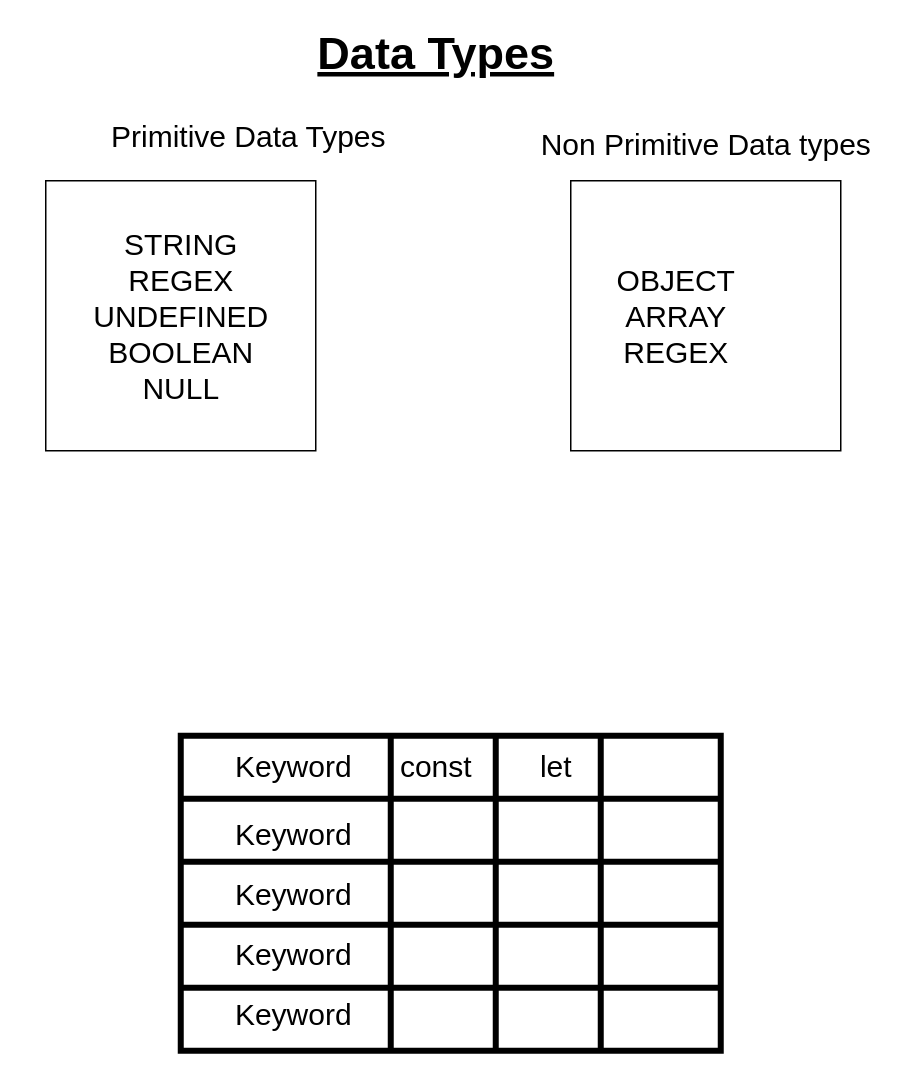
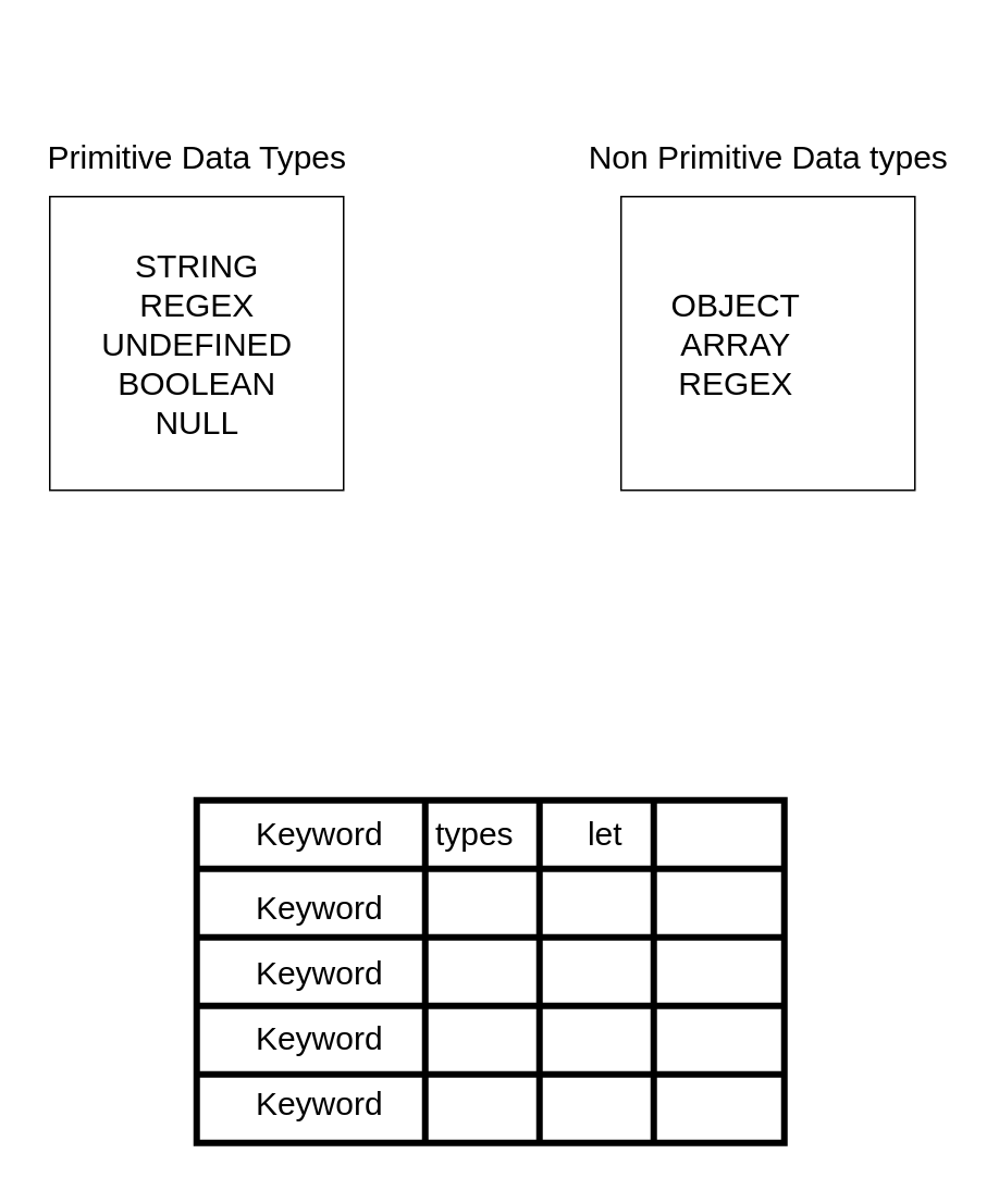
  <mxCell id="0" />
  <mxCell id="1" parent="0" />
  <mxCell id="2" value="&amp;nbsp;" style="whiteSpace=wrap;html=1;aspect=fixed;" parent="1" vertex="1"><mxGeometry x="30" y="120" width="180" height="180" as="geometry" /></mxCell>
  <mxCell id="3" value="" style="whiteSpace=wrap;html=1;aspect=fixed;" parent="1" vertex="1"><mxGeometry x="380" y="120" width="180" height="180" as="geometry" /></mxCell>
- <mxCell id="4" value="&lt;font style=&quot;font-size: 20px&quot;&gt;Primitive Data Types&lt;/font&gt;" style="text;html=1;resizable=0;autosize=1;align=center;verticalAlign=middle;points=[];fillColor=none;strokeColor=none;rounded=0;" parent="1" vertex="1"><mxGeometry x="65" y="80" width="200" height="20" as="geometry" /></mxCell>
+ <mxCell id="4" value="&lt;font style=&quot;font-size: 20px&quot;&gt;Primitive Data Types&lt;/font&gt;" style="text;html=1;resizable=0;autosize=1;align=center;verticalAlign=middle;points=[];fillColor=none;strokeColor=none;rounded=0;" parent="1" vertex="1"><mxGeometry x="20" y="85" width="200" height="20" as="geometry" /></mxCell>
  <mxCell id="5" value="Non Primitive Data types" style="text;html=1;resizable=0;autosize=1;align=center;verticalAlign=middle;points=[];fillColor=none;strokeColor=none;rounded=0;fontSize=20;" parent="1" vertex="1"><mxGeometry x="350" y="80" width="240" height="30" as="geometry" /></mxCell>
- <mxCell id="6" value="&lt;font style=&quot;font-size: 30px&quot;&gt;&lt;b&gt;&lt;u&gt;Data Types&lt;/u&gt;&lt;/b&gt;&lt;/font&gt;" style="text;html=1;resizable=0;autosize=1;align=center;verticalAlign=middle;points=[];fillColor=none;strokeColor=none;rounded=0;fontSize=20;" parent="1" vertex="1"><mxGeometry x="205" y="20" width="170" height="30" as="geometry" /></mxCell>
  <mxCell id="7" value="&lt;font style=&quot;font-size: 20px&quot;&gt;STRING&lt;br&gt;REGEX&lt;br&gt;UNDEFINED&lt;br&gt;BOOLEAN&lt;br&gt;NULL&lt;br&gt;&lt;/font&gt;" style="text;html=1;resizable=0;autosize=1;align=center;verticalAlign=middle;points=[];fillColor=none;strokeColor=none;rounded=0;strokeWidth=4;" vertex="1" parent="1"><mxGeometry x="55" y="165" width="130" height="90" as="geometry" /></mxCell>
  <mxCell id="8" value="&lt;font style=&quot;font-size: 20px&quot;&gt;OBJECT&lt;br&gt;ARRAY&lt;br&gt;REGEX&lt;br&gt;&lt;/font&gt;" style="text;html=1;resizable=0;autosize=1;align=center;verticalAlign=middle;points=[];fillColor=none;strokeColor=none;rounded=0;strokeWidth=4;" vertex="1" parent="1"><mxGeometry x="405" y="180" width="90" height="60" as="geometry" /></mxCell>
  <mxCell id="9" value="" style="shape=table;startSize=0;container=1;collapsible=0;childLayout=tableLayout;fontSize=20;strokeWidth=4;" vertex="1" parent="1"><mxGeometry x="120" y="490" width="360" height="210" as="geometry" /></mxCell>
  <mxCell id="10" value="" style="shape=partialRectangle;collapsible=0;dropTarget=0;pointerEvents=0;fillColor=none;top=0;left=0;bottom=0;right=0;points=[[0,0.5],[1,0.5]];portConstraint=eastwest;fontSize=20;strokeWidth=4;" vertex="1" parent="9"><mxGeometry width="360" height="42" as="geometry" /></mxCell>
  <mxCell id="11" value="" style="shape=partialRectangle;html=1;whiteSpace=wrap;connectable=0;overflow=hidden;fillColor=none;top=0;left=0;bottom=0;right=0;pointerEvents=1;fontSize=20;strokeWidth=4;" vertex="1" parent="10"><mxGeometry width="140" height="42" as="geometry"><mxRectangle width="140" height="42" as="alternateBounds" /></mxGeometry></mxCell>
  <mxCell id="12" value="" style="shape=partialRectangle;html=1;whiteSpace=wrap;connectable=0;overflow=hidden;fillColor=none;top=0;left=0;bottom=0;right=0;pointerEvents=1;fontSize=20;strokeWidth=4;" vertex="1" parent="10"><mxGeometry x="140" width="70" height="42" as="geometry"><mxRectangle width="70" height="42" as="alternateBounds" /></mxGeometry></mxCell>
  <mxCell id="13" value="" style="shape=partialRectangle;html=1;whiteSpace=wrap;connectable=0;overflow=hidden;fillColor=none;top=0;left=0;bottom=0;right=0;pointerEvents=1;fontSize=20;strokeWidth=4;" vertex="1" parent="10"><mxGeometry x="210" width="70" height="42" as="geometry"><mxRectangle width="70" height="42" as="alternateBounds" /></mxGeometry></mxCell>
  <mxCell id="14" value="" style="shape=partialRectangle;html=1;whiteSpace=wrap;connectable=0;overflow=hidden;fillColor=none;top=0;left=0;bottom=0;right=0;pointerEvents=1;fontSize=20;strokeWidth=4;" vertex="1" parent="10"><mxGeometry x="280" width="80" height="42" as="geometry"><mxRectangle width="80" height="42" as="alternateBounds" /></mxGeometry></mxCell>
  <mxCell id="15" value="" style="shape=partialRectangle;collapsible=0;dropTarget=0;pointerEvents=0;fillColor=none;top=0;left=0;bottom=0;right=0;points=[[0,0.5],[1,0.5]];portConstraint=eastwest;fontSize=20;strokeWidth=4;" vertex="1" parent="9"><mxGeometry y="42" width="360" height="42" as="geometry" /></mxCell>
  <mxCell id="16" value="" style="shape=partialRectangle;html=1;whiteSpace=wrap;connectable=0;overflow=hidden;fillColor=none;top=0;left=0;bottom=0;right=0;pointerEvents=1;fontSize=20;strokeWidth=4;" vertex="1" parent="15"><mxGeometry width="140" height="42" as="geometry"><mxRectangle width="140" height="42" as="alternateBounds" /></mxGeometry></mxCell>
  <mxCell id="17" value="" style="shape=partialRectangle;html=1;whiteSpace=wrap;connectable=0;overflow=hidden;fillColor=none;top=0;left=0;bottom=0;right=0;pointerEvents=1;fontSize=20;strokeWidth=4;" vertex="1" parent="15"><mxGeometry x="140" width="70" height="42" as="geometry"><mxRectangle width="70" height="42" as="alternateBounds" /></mxGeometry></mxCell>
  <mxCell id="18" value="" style="shape=partialRectangle;html=1;whiteSpace=wrap;connectable=0;overflow=hidden;fillColor=none;top=0;left=0;bottom=0;right=0;pointerEvents=1;fontSize=20;strokeWidth=4;" vertex="1" parent="15"><mxGeometry x="210" width="70" height="42" as="geometry"><mxRectangle width="70" height="42" as="alternateBounds" /></mxGeometry></mxCell>
  <mxCell id="19" value="" style="shape=partialRectangle;html=1;whiteSpace=wrap;connectable=0;overflow=hidden;fillColor=none;top=0;left=0;bottom=0;right=0;pointerEvents=1;fontSize=20;strokeWidth=4;" vertex="1" parent="15"><mxGeometry x="280" width="80" height="42" as="geometry"><mxRectangle width="80" height="42" as="alternateBounds" /></mxGeometry></mxCell>
  <mxCell id="20" value="" style="shape=partialRectangle;collapsible=0;dropTarget=0;pointerEvents=0;fillColor=none;top=0;left=0;bottom=0;right=0;points=[[0,0.5],[1,0.5]];portConstraint=eastwest;fontSize=20;strokeWidth=4;" vertex="1" parent="9"><mxGeometry y="84" width="360" height="42" as="geometry" /></mxCell>
  <mxCell id="21" value="" style="shape=partialRectangle;html=1;whiteSpace=wrap;connectable=0;overflow=hidden;fillColor=none;top=0;left=0;bottom=0;right=0;pointerEvents=1;fontSize=20;strokeWidth=4;" vertex="1" parent="20"><mxGeometry width="140" height="42" as="geometry"><mxRectangle width="140" height="42" as="alternateBounds" /></mxGeometry></mxCell>
  <mxCell id="22" value="" style="shape=partialRectangle;html=1;whiteSpace=wrap;connectable=0;overflow=hidden;fillColor=none;top=0;left=0;bottom=0;right=0;pointerEvents=1;fontSize=20;strokeWidth=4;" vertex="1" parent="20"><mxGeometry x="140" width="70" height="42" as="geometry"><mxRectangle width="70" height="42" as="alternateBounds" /></mxGeometry></mxCell>
  <mxCell id="23" value="" style="shape=partialRectangle;html=1;whiteSpace=wrap;connectable=0;overflow=hidden;fillColor=none;top=0;left=0;bottom=0;right=0;pointerEvents=1;fontSize=20;strokeWidth=4;" vertex="1" parent="20"><mxGeometry x="210" width="70" height="42" as="geometry"><mxRectangle width="70" height="42" as="alternateBounds" /></mxGeometry></mxCell>
  <mxCell id="24" value="" style="shape=partialRectangle;html=1;whiteSpace=wrap;connectable=0;overflow=hidden;fillColor=none;top=0;left=0;bottom=0;right=0;pointerEvents=1;fontSize=20;strokeWidth=4;" vertex="1" parent="20"><mxGeometry x="280" width="80" height="42" as="geometry"><mxRectangle width="80" height="42" as="alternateBounds" /></mxGeometry></mxCell>
  <mxCell id="25" value="" style="shape=partialRectangle;collapsible=0;dropTarget=0;pointerEvents=0;fillColor=none;top=0;left=0;bottom=0;right=0;points=[[0,0.5],[1,0.5]];portConstraint=eastwest;fontSize=20;strokeWidth=4;" vertex="1" parent="9"><mxGeometry y="126" width="360" height="42" as="geometry" /></mxCell>
  <mxCell id="26" value="" style="shape=partialRectangle;html=1;whiteSpace=wrap;connectable=0;overflow=hidden;fillColor=none;top=0;left=0;bottom=0;right=0;pointerEvents=1;fontSize=20;strokeWidth=4;" vertex="1" parent="25"><mxGeometry width="140" height="42" as="geometry"><mxRectangle width="140" height="42" as="alternateBounds" /></mxGeometry></mxCell>
  <mxCell id="27" value="" style="shape=partialRectangle;html=1;whiteSpace=wrap;connectable=0;overflow=hidden;fillColor=none;top=0;left=0;bottom=0;right=0;pointerEvents=1;fontSize=20;strokeWidth=4;" vertex="1" parent="25"><mxGeometry x="140" width="70" height="42" as="geometry"><mxRectangle width="70" height="42" as="alternateBounds" /></mxGeometry></mxCell>
  <mxCell id="28" value="" style="shape=partialRectangle;html=1;whiteSpace=wrap;connectable=0;overflow=hidden;fillColor=none;top=0;left=0;bottom=0;right=0;pointerEvents=1;fontSize=20;strokeWidth=4;" vertex="1" parent="25"><mxGeometry x="210" width="70" height="42" as="geometry"><mxRectangle width="70" height="42" as="alternateBounds" /></mxGeometry></mxCell>
  <mxCell id="29" value="" style="shape=partialRectangle;html=1;whiteSpace=wrap;connectable=0;overflow=hidden;fillColor=none;top=0;left=0;bottom=0;right=0;pointerEvents=1;fontSize=20;strokeWidth=4;" vertex="1" parent="25"><mxGeometry x="280" width="80" height="42" as="geometry"><mxRectangle width="80" height="42" as="alternateBounds" /></mxGeometry></mxCell>
  <mxCell id="30" value="" style="shape=partialRectangle;collapsible=0;dropTarget=0;pointerEvents=0;fillColor=none;top=0;left=0;bottom=0;right=0;points=[[0,0.5],[1,0.5]];portConstraint=eastwest;fontSize=20;strokeWidth=4;" vertex="1" parent="9"><mxGeometry y="168" width="360" height="42" as="geometry" /></mxCell>
  <mxCell id="31" value="" style="shape=partialRectangle;html=1;whiteSpace=wrap;connectable=0;overflow=hidden;fillColor=none;top=0;left=0;bottom=0;right=0;pointerEvents=1;fontSize=20;strokeWidth=4;" vertex="1" parent="30"><mxGeometry width="140" height="42" as="geometry"><mxRectangle width="140" height="42" as="alternateBounds" /></mxGeometry></mxCell>
  <mxCell id="32" value="" style="shape=partialRectangle;html=1;whiteSpace=wrap;connectable=0;overflow=hidden;fillColor=none;top=0;left=0;bottom=0;right=0;pointerEvents=1;fontSize=20;strokeWidth=4;" vertex="1" parent="30"><mxGeometry x="140" width="70" height="42" as="geometry"><mxRectangle width="70" height="42" as="alternateBounds" /></mxGeometry></mxCell>
  <mxCell id="33" value="" style="shape=partialRectangle;html=1;whiteSpace=wrap;connectable=0;overflow=hidden;fillColor=none;top=0;left=0;bottom=0;right=0;pointerEvents=1;fontSize=20;strokeWidth=4;" vertex="1" parent="30"><mxGeometry x="210" width="70" height="42" as="geometry"><mxRectangle width="70" height="42" as="alternateBounds" /></mxGeometry></mxCell>
  <mxCell id="34" value="" style="shape=partialRectangle;html=1;whiteSpace=wrap;connectable=0;overflow=hidden;fillColor=none;top=0;left=0;bottom=0;right=0;pointerEvents=1;fontSize=20;strokeWidth=4;" vertex="1" parent="30"><mxGeometry x="280" width="80" height="42" as="geometry"><mxRectangle width="80" height="42" as="alternateBounds" /></mxGeometry></mxCell>
  <mxCell id="35" value="Keyword" style="text;html=1;resizable=0;autosize=1;align=center;verticalAlign=middle;points=[];fillColor=none;strokeColor=none;rounded=0;fontSize=20;" vertex="1" parent="1"><mxGeometry x="150" y="495" width="90" height="30" as="geometry" /></mxCell>
- <mxCell id="36" value="const" style="text;html=1;resizable=0;autosize=1;align=center;verticalAlign=middle;points=[];fillColor=none;strokeColor=none;rounded=0;fontSize=20;" vertex="1" parent="1"><mxGeometry x="260" y="495" width="60" height="30" as="geometry" /></mxCell>
+ <mxCell id="36" value="types" style="text;html=1;resizable=0;autosize=1;align=center;verticalAlign=middle;points=[];fillColor=none;strokeColor=none;rounded=0;fontSize=20;" vertex="1" parent="1"><mxGeometry x="260" y="495" width="60" height="30" as="geometry" /></mxCell>
  <mxCell id="37" value="let" style="text;html=1;resizable=0;autosize=1;align=center;verticalAlign=middle;points=[];fillColor=none;strokeColor=none;rounded=0;fontSize=20;" vertex="1" parent="1"><mxGeometry x="350" y="495" width="40" height="30" as="geometry" /></mxCell>
  <mxCell id="38" value="Keyword" style="text;html=1;resizable=0;autosize=1;align=center;verticalAlign=middle;points=[];fillColor=none;strokeColor=none;rounded=0;fontSize=20;" vertex="1" parent="1"><mxGeometry x="150" y="540" width="90" height="30" as="geometry" /></mxCell>
  <mxCell id="39" value="Keyword" style="text;html=1;resizable=0;autosize=1;align=center;verticalAlign=middle;points=[];fillColor=none;strokeColor=none;rounded=0;fontSize=20;" vertex="1" parent="1"><mxGeometry x="150" y="580" width="90" height="30" as="geometry" /></mxCell>
  <mxCell id="40" value="Keyword" style="text;html=1;resizable=0;autosize=1;align=center;verticalAlign=middle;points=[];fillColor=none;strokeColor=none;rounded=0;fontSize=20;" vertex="1" parent="1"><mxGeometry x="150" y="620" width="90" height="30" as="geometry" /></mxCell>
  <mxCell id="41" value="Keyword" style="text;html=1;resizable=0;autosize=1;align=center;verticalAlign=middle;points=[];fillColor=none;strokeColor=none;rounded=0;fontSize=20;" vertex="1" parent="1"><mxGeometry x="150" y="660" width="90" height="30" as="geometry" /></mxCell>
